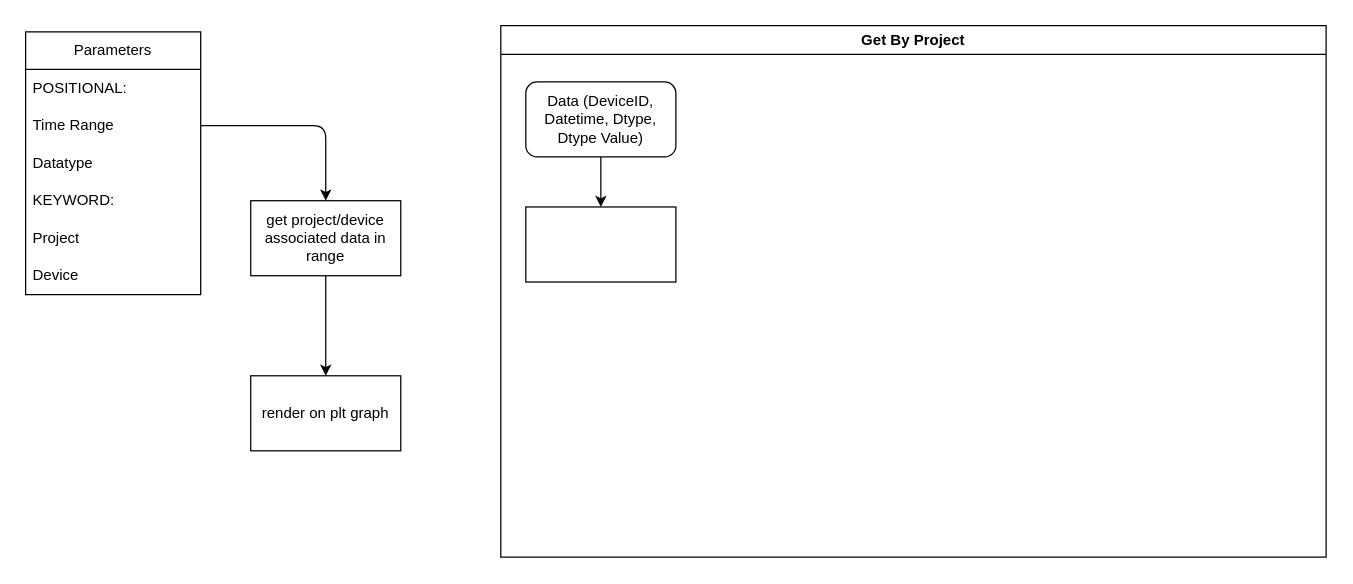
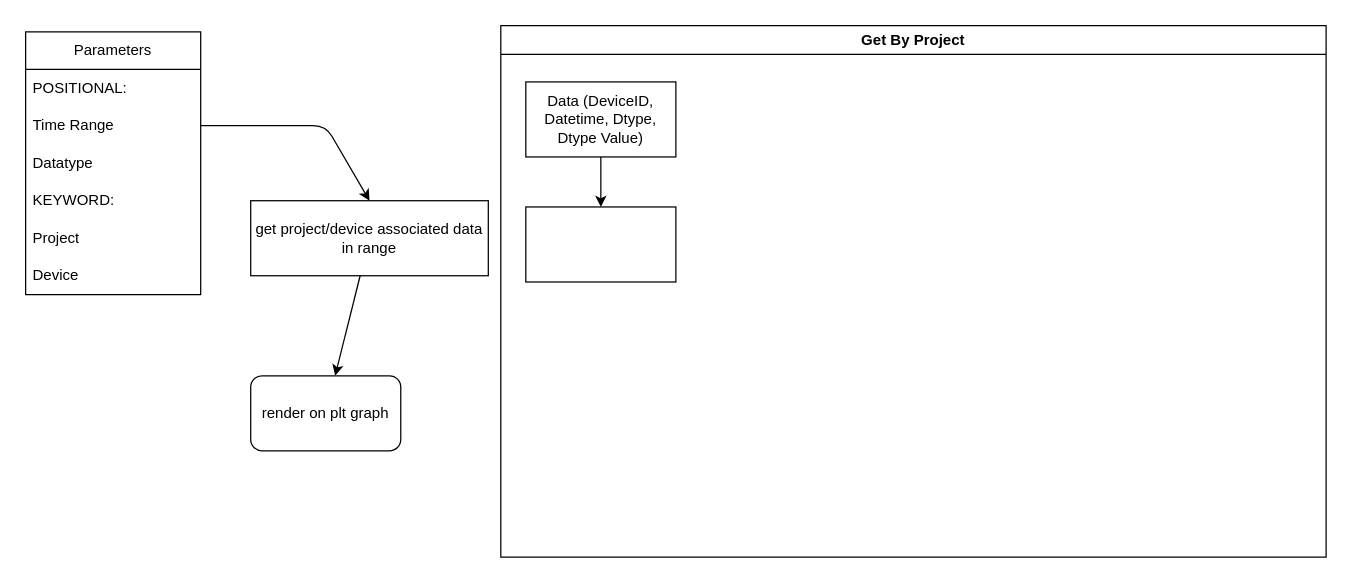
  <mxCell id="0" />
  <mxCell id="1" parent="0" />
  <mxCell id="2" value="Parameters" style="swimlane;fontStyle=0;childLayout=stackLayout;horizontal=1;startSize=30;horizontalStack=0;resizeParent=1;resizeParentMax=0;resizeLast=0;collapsible=1;marginBottom=0;whiteSpace=wrap;html=1;" vertex="1" parent="1"><mxGeometry x="20" y="25" width="140" height="210" as="geometry" /></mxCell>
  <mxCell id="3" value="POSITIONAL:" style="text;strokeColor=none;fillColor=none;align=left;verticalAlign=middle;spacingLeft=4;spacingRight=4;overflow=hidden;points=[[0,0.5],[1,0.5]];portConstraint=eastwest;rotatable=0;whiteSpace=wrap;html=1;" vertex="1" parent="2"><mxGeometry y="30" width="140" height="30" as="geometry" /></mxCell>
  <mxCell id="4" value="Time Range" style="text;strokeColor=none;fillColor=none;align=left;verticalAlign=middle;spacingLeft=4;spacingRight=4;overflow=hidden;points=[[0,0.5],[1,0.5]];portConstraint=eastwest;rotatable=0;whiteSpace=wrap;html=1;" vertex="1" parent="2"><mxGeometry y="60" width="140" height="30" as="geometry" /></mxCell>
  <mxCell id="5" value="Datatype" style="text;strokeColor=none;fillColor=none;align=left;verticalAlign=middle;spacingLeft=4;spacingRight=4;overflow=hidden;points=[[0,0.5],[1,0.5]];portConstraint=eastwest;rotatable=0;whiteSpace=wrap;html=1;" vertex="1" parent="2"><mxGeometry y="90" width="140" height="30" as="geometry" /></mxCell>
  <mxCell id="6" value="KEYWORD:" style="text;strokeColor=none;fillColor=none;align=left;verticalAlign=middle;spacingLeft=4;spacingRight=4;overflow=hidden;points=[[0,0.5],[1,0.5]];portConstraint=eastwest;rotatable=0;whiteSpace=wrap;html=1;" vertex="1" parent="2"><mxGeometry y="120" width="140" height="30" as="geometry" /></mxCell>
  <mxCell id="7" value="Project" style="text;strokeColor=none;fillColor=none;align=left;verticalAlign=middle;spacingLeft=4;spacingRight=4;overflow=hidden;points=[[0,0.5],[1,0.5]];portConstraint=eastwest;rotatable=0;whiteSpace=wrap;html=1;" vertex="1" parent="2"><mxGeometry y="150" width="140" height="30" as="geometry" /></mxCell>
  <mxCell id="8" value="Device" style="text;strokeColor=none;fillColor=none;align=left;verticalAlign=middle;spacingLeft=4;spacingRight=4;overflow=hidden;points=[[0,0.5],[1,0.5]];portConstraint=eastwest;rotatable=0;whiteSpace=wrap;html=1;" vertex="1" parent="2"><mxGeometry y="180" width="140" height="30" as="geometry" /></mxCell>
  <mxCell id="9" value="" style="edgeStyle=none;html=1;" edge="1" parent="1" source="10" target="11"><mxGeometry relative="1" as="geometry" /></mxCell>
- <mxCell id="10" value="get project/device associated data in range" style="rounded=0;whiteSpace=wrap;html=1;" vertex="1" parent="1"><mxGeometry x="200" y="160" width="120" height="60" as="geometry" /></mxCell>
- <mxCell id="11" value="render on plt graph" style="whiteSpace=wrap;html=1;rounded=0;" vertex="1" parent="1"><mxGeometry x="200" y="300" width="120" height="60" as="geometry" /></mxCell>
+ <mxCell id="10" value="get project/device associated data in range" style="rounded=0;whiteSpace=wrap;html=1;" vertex="1" parent="1"><mxGeometry x="200" y="160" width="190" height="60" as="geometry" /></mxCell>
+ <mxCell id="11" value="render on plt graph" style="whiteSpace=wrap;html=1;rounded=1;" vertex="1" parent="1"><mxGeometry x="200" y="300" width="120" height="60" as="geometry" /></mxCell>
  <mxCell id="12" style="edgeStyle=none;html=1;exitX=1;exitY=0.5;exitDx=0;exitDy=0;entryX=0.5;entryY=0;entryDx=0;entryDy=0;" edge="1" parent="1" source="4" target="10"><mxGeometry relative="1" as="geometry"><mxPoint x="250" y="135" as="targetPoint" /><Array as="points"><mxPoint x="260" y="100" /></Array></mxGeometry></mxCell>
  <mxCell id="13" value="Get By Project" style="swimlane;whiteSpace=wrap;html=1;" vertex="1" parent="1"><mxGeometry x="400" y="20" width="660" height="425" as="geometry" /></mxCell>
  <mxCell id="14" style="edgeStyle=none;html=1;exitX=0.5;exitY=1;exitDx=0;exitDy=0;entryX=0.5;entryY=0;entryDx=0;entryDy=0;" edge="1" parent="13" source="15" target="16"><mxGeometry relative="1" as="geometry" /></mxCell>
- <mxCell id="15" value="Data (DeviceID, Datetime, Dtype, Dtype Value)" style="whiteSpace=wrap;html=1;rounded=1;" vertex="1" parent="13"><mxGeometry x="20" y="45" width="120" height="60" as="geometry" /></mxCell>
+ <mxCell id="15" value="Data (DeviceID, Datetime, Dtype, Dtype Value)" style="rounded=0;whiteSpace=wrap;html=1;" vertex="1" parent="13"><mxGeometry x="20" y="45" width="120" height="60" as="geometry" /></mxCell>
  <mxCell id="16" value="" style="rounded=0;whiteSpace=wrap;html=1;" vertex="1" parent="13"><mxGeometry x="20" y="145" width="120" height="60" as="geometry" /></mxCell>
